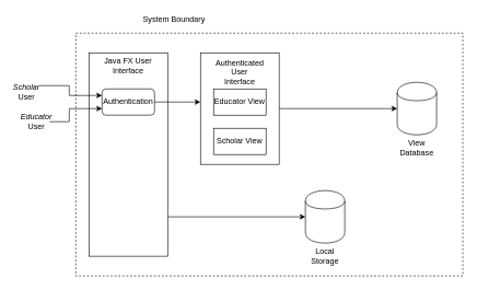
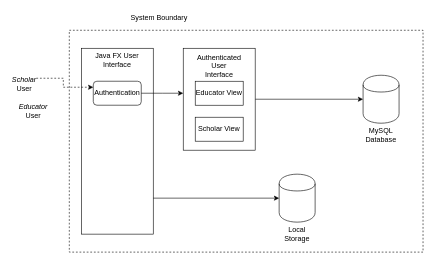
  <mxCell id="0" />
  <mxCell id="1" parent="0" />
  <mxCell id="2" value="" style="rounded=0;whiteSpace=wrap;html=1;dashed=1;" parent="1" vertex="1"><mxGeometry x="115" y="50" width="590" height="370" as="geometry" /></mxCell>
  <mxCell id="3" value="&lt;i&gt;Scholar &lt;/i&gt;User" style="text;html=1;strokeColor=none;fillColor=none;align=center;verticalAlign=middle;whiteSpace=wrap;rounded=0;dashed=1;" parent="1" vertex="1"><mxGeometry x="20" y="130" width="40" height="20" as="geometry" /></mxCell>
  <mxCell id="4" value="" style="rounded=0;whiteSpace=wrap;html=1;" parent="1" vertex="1"><mxGeometry x="135" y="80" width="120" height="310" as="geometry" /></mxCell>
  <mxCell id="5" value="" style="shape=cylinder;whiteSpace=wrap;html=1;boundedLbl=1;backgroundOutline=1;" parent="1" vertex="1"><mxGeometry x="605" y="125" width="60" height="80" as="geometry" /></mxCell>
- <mxCell id="6" value="View Database" style="text;html=1;strokeColor=none;fillColor=none;align=center;verticalAlign=middle;whiteSpace=wrap;rounded=0;" parent="1" vertex="1"><mxGeometry x="605" y="215" width="60" height="20" as="geometry" /></mxCell>
+ <mxCell id="6" value="MySQL Database" style="text;html=1;strokeColor=none;fillColor=none;align=center;verticalAlign=middle;whiteSpace=wrap;rounded=0;" parent="1" vertex="1"><mxGeometry x="605" y="215" width="60" height="20" as="geometry" /></mxCell>
  <mxCell id="7" value="Java FX User Interface" style="text;html=1;strokeColor=none;fillColor=none;align=center;verticalAlign=middle;whiteSpace=wrap;rounded=0;" parent="1" vertex="1"><mxGeometry x="135" y="90" width="120" height="20" as="geometry" /></mxCell>
- <mxCell id="8" style="edgeStyle=orthogonalEdgeStyle;rounded=0;orthogonalLoop=1;jettySize=auto;html=1;entryX=0;entryY=0.75;entryDx=0;entryDy=0;" parent="1" source="9" target="10" edge="1"><mxGeometry relative="1" as="geometry"><Array as="points"><mxPoint x="105" y="185" /><mxPoint x="105" y="165" /></Array></mxGeometry></mxCell>
  <mxCell id="9" value="&lt;i&gt;Educator &lt;/i&gt;User" style="text;html=1;strokeColor=none;fillColor=none;align=center;verticalAlign=middle;whiteSpace=wrap;rounded=0;dashed=1;" parent="1" vertex="1"><mxGeometry x="35" y="175" width="40" height="20" as="geometry" /></mxCell>
  <mxCell id="10" value="Authentication" style="whiteSpace=wrap;html=1;rounded=1;" parent="1" vertex="1"><mxGeometry x="155" y="135" width="80" height="40" as="geometry" /></mxCell>
- <mxCell id="11" style="edgeStyle=orthogonalEdgeStyle;rounded=0;orthogonalLoop=1;jettySize=auto;html=1;entryX=0;entryY=0.25;entryDx=0;entryDy=0;" parent="1" source="3" target="10" edge="1"><mxGeometry relative="1" as="geometry"><Array as="points"><mxPoint x="105" y="130" /><mxPoint x="105" y="145" /></Array></mxGeometry></mxCell>
+ <mxCell id="11" style="edgeStyle=orthogonalEdgeStyle;rounded=0;orthogonalLoop=1;jettySize=auto;html=1;entryX=0;entryY=0.25;entryDx=0;entryDy=0;dashed=1;" parent="1" source="3" target="10" edge="1"><mxGeometry relative="1" as="geometry"><Array as="points"><mxPoint x="105" y="130" /><mxPoint x="105" y="145" /></Array></mxGeometry></mxCell>
  <mxCell id="12" style="edgeStyle=orthogonalEdgeStyle;rounded=0;orthogonalLoop=1;jettySize=auto;html=1;entryX=0;entryY=0.5;entryDx=0;entryDy=0;" parent="1" source="13" target="5" edge="1"><mxGeometry relative="1" as="geometry" /></mxCell>
  <mxCell id="13" value="" style="rounded=0;whiteSpace=wrap;html=1;" parent="1" vertex="1"><mxGeometry x="305" y="80" width="120" height="170" as="geometry" /></mxCell>
  <mxCell id="14" value="&lt;div&gt;Authenticated User Interface&lt;/div&gt;" style="text;html=1;strokeColor=none;fillColor=none;align=center;verticalAlign=middle;whiteSpace=wrap;rounded=0;" parent="1" vertex="1"><mxGeometry x="345" y="100" width="40" height="20" as="geometry" /></mxCell>
  <mxCell id="15" value="Educator View" style="rounded=0;whiteSpace=wrap;html=1;" parent="1" vertex="1"><mxGeometry x="325" y="135" width="80" height="40" as="geometry" /></mxCell>
  <mxCell id="16" value="&lt;div&gt;Scholar View&lt;/div&gt;" style="rounded=0;whiteSpace=wrap;html=1;" parent="1" vertex="1"><mxGeometry x="325" y="195" width="80" height="40" as="geometry" /></mxCell>
  <mxCell id="17" style="edgeStyle=orthogonalEdgeStyle;rounded=0;orthogonalLoop=1;jettySize=auto;html=1;" parent="1" source="10" edge="1"><mxGeometry relative="1" as="geometry"><mxPoint x="305" y="155" as="targetPoint" /></mxGeometry></mxCell>
  <mxCell id="18" value="" style="shape=cylinder;whiteSpace=wrap;html=1;boundedLbl=1;backgroundOutline=1;" parent="1" vertex="1"><mxGeometry x="465" y="290" width="60" height="80" as="geometry" /></mxCell>
  <mxCell id="19" value="&lt;div&gt;Local Storage&lt;/div&gt;" style="text;html=1;strokeColor=none;fillColor=none;align=center;verticalAlign=middle;whiteSpace=wrap;rounded=0;" parent="1" vertex="1"><mxGeometry x="475" y="380" width="40" height="20" as="geometry" /></mxCell>
  <mxCell id="20" value="" style="endArrow=classic;html=1;entryX=0;entryY=0.5;entryDx=0;entryDy=0;" parent="1" target="18" edge="1"><mxGeometry width="50" height="50" relative="1" as="geometry"><mxPoint x="255" y="330" as="sourcePoint" /><mxPoint x="385" y="310" as="targetPoint" /></mxGeometry></mxCell>
  <mxCell id="21" value="&lt;div&gt;System Boundary&lt;/div&gt;" style="text;html=1;strokeColor=none;fillColor=none;align=center;verticalAlign=middle;whiteSpace=wrap;rounded=0;" parent="1" vertex="1"><mxGeometry x="205" y="20" width="120" height="20" as="geometry" /></mxCell>
